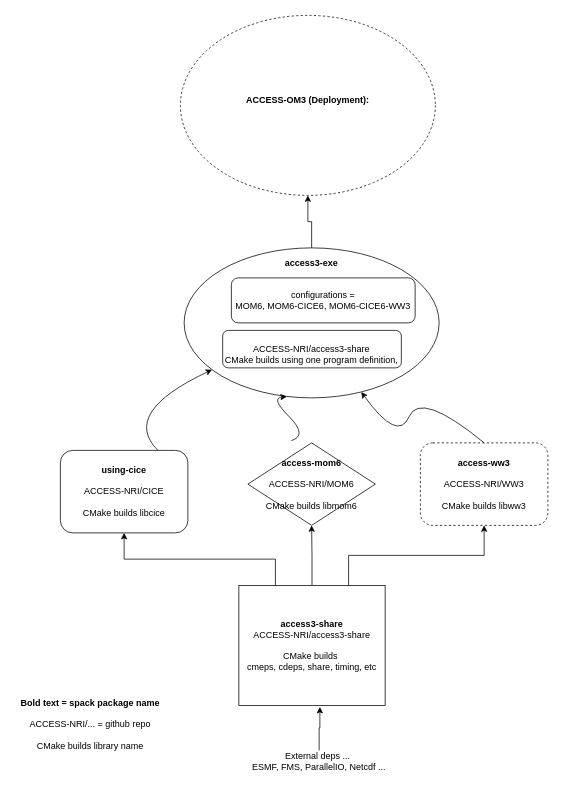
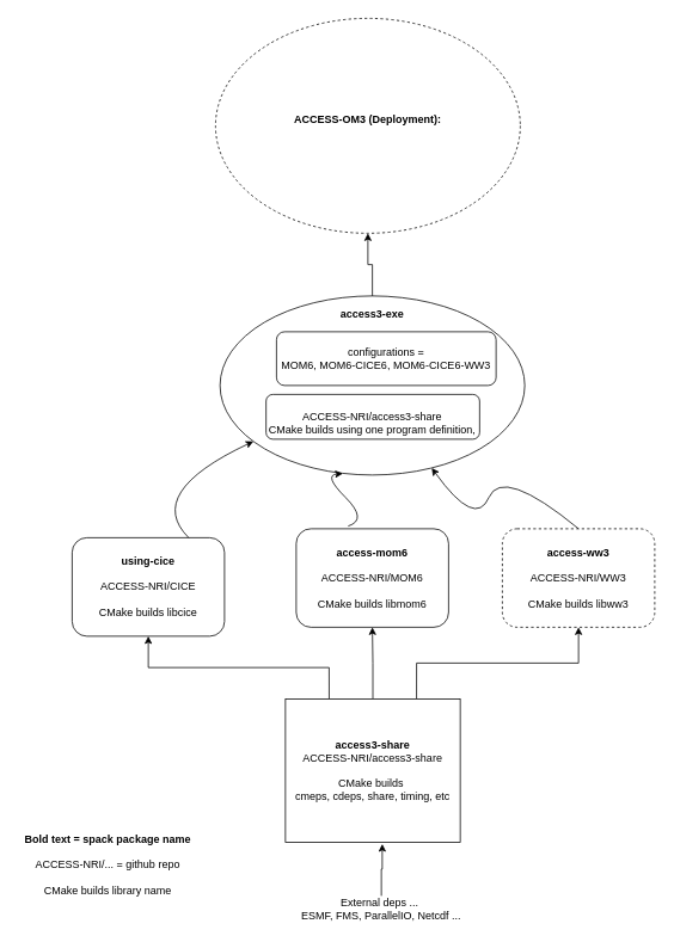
  <mxCell id="0" />
  <mxCell id="1" parent="0" />
  <mxCell id="2" value="" style="edgeStyle=orthogonalEdgeStyle;rounded=0;orthogonalLoop=1;jettySize=auto;html=1;" edge="1" parent="1" source="3" target="4"><mxGeometry relative="1" as="geometry" /></mxCell>
  <mxCell id="3" value="&lt;b&gt;access3-exe&lt;/b&gt;" style="ellipse;whiteSpace=wrap;html=1;spacingTop=0;spacingBottom=160;" vertex="1" parent="1"><mxGeometry x="245" y="330" width="340" height="200" as="geometry" /></mxCell>
  <mxCell id="4" value="&lt;div&gt;&lt;b&gt;ACCESS-OM3 (Deployment):&lt;/b&gt;&lt;/div&gt;&lt;div&gt;&lt;br&gt;&lt;/div&gt;" style="ellipse;whiteSpace=wrap;html=1;dashed=1;" vertex="1" parent="1"><mxGeometry x="240" y="20" width="340" height="240" as="geometry" /></mxCell>
  <mxCell id="5" value="configurations = &lt;br&gt;MOM6, MOM6-CICE6, MOM6-CICE6-WW3" style="rounded=1;whiteSpace=wrap;html=1;" vertex="1" parent="1"><mxGeometry x="308" y="370" width="245" height="60" as="geometry" /></mxCell>
  <mxCell id="6" value="&lt;div&gt;&lt;br&gt;&lt;/div&gt;&lt;div&gt;ACCESS-NRI/access3-share&lt;br&gt;&lt;/div&gt;&lt;div&gt;CMake builds using one program definition, &lt;/div&gt;" style="rounded=1;whiteSpace=wrap;html=1;" vertex="1" parent="1"><mxGeometry x="296.38" y="440" width="238.25" height="50" as="geometry" /></mxCell>
  <mxCell id="7" value="&lt;div&gt;&lt;b&gt;using-cice&lt;/b&gt;&lt;/div&gt;&lt;div&gt;&lt;b&gt;&lt;br&gt;&lt;/b&gt;&lt;/div&gt;&lt;div&gt;ACCESS-NRI/CICE&lt;/div&gt;&lt;div&gt;&lt;br&gt;&lt;/div&gt;&lt;div&gt;CMake builds libcice&lt;br&gt;&lt;/div&gt;" style="rounded=1;whiteSpace=wrap;html=1;" vertex="1" parent="1"><mxGeometry x="80" y="600" width="170" height="110" as="geometry" /></mxCell>
- <mxCell id="8" value="&lt;div&gt;&lt;b&gt;access-mom6&lt;/b&gt;&lt;/div&gt;&lt;div&gt;&lt;b&gt;&lt;br&gt;&lt;/b&gt;&lt;/div&gt;&lt;div&gt;ACCESS-NRI/MOM6&lt;/div&gt;&lt;div&gt;&lt;br&gt;&lt;/div&gt;&lt;div&gt;CMake builds libmom6&lt;br&gt;&lt;/div&gt;" style="rhombus;whiteSpace=wrap;html=1;" vertex="1" parent="1"><mxGeometry x="330" y="590" width="170" height="110" as="geometry" /></mxCell>
+ <mxCell id="8" value="&lt;div&gt;&lt;b&gt;access-mom6&lt;/b&gt;&lt;/div&gt;&lt;div&gt;&lt;b&gt;&lt;br&gt;&lt;/b&gt;&lt;/div&gt;&lt;div&gt;ACCESS-NRI/MOM6&lt;/div&gt;&lt;div&gt;&lt;br&gt;&lt;/div&gt;&lt;div&gt;CMake builds libmom6&lt;br&gt;&lt;/div&gt;" style="rounded=1;whiteSpace=wrap;html=1;" vertex="1" parent="1"><mxGeometry x="330" y="590" width="170" height="110" as="geometry" /></mxCell>
  <mxCell id="9" value="&lt;div&gt;&lt;b&gt;access-ww3&lt;/b&gt;&lt;/div&gt;&lt;div&gt;&lt;b&gt;&lt;br&gt;&lt;/b&gt;&lt;/div&gt;&lt;div&gt;ACCESS-NRI/WW3&lt;/div&gt;&lt;div&gt;&lt;br&gt;&lt;/div&gt;&lt;div&gt;CMake builds libww3&lt;br&gt;&lt;/div&gt;" style="rounded=1;whiteSpace=wrap;html=1;dashed=1;" vertex="1" parent="1"><mxGeometry x="560" y="590" width="170" height="110" as="geometry" /></mxCell>
  <mxCell id="10" style="edgeStyle=orthogonalEdgeStyle;rounded=0;orthogonalLoop=1;jettySize=auto;html=1;exitX=0.5;exitY=0;exitDx=0;exitDy=0;entryX=0.5;entryY=1;entryDx=0;entryDy=0;" edge="1" parent="1" source="13" target="8"><mxGeometry relative="1" as="geometry" /></mxCell>
  <mxCell id="11" style="edgeStyle=orthogonalEdgeStyle;rounded=0;orthogonalLoop=1;jettySize=auto;html=1;exitX=0.25;exitY=0;exitDx=0;exitDy=0;" edge="1" parent="1" source="13" target="7"><mxGeometry relative="1" as="geometry" /></mxCell>
  <mxCell id="12" style="edgeStyle=orthogonalEdgeStyle;rounded=0;orthogonalLoop=1;jettySize=auto;html=1;exitX=0.75;exitY=0;exitDx=0;exitDy=0;entryX=0.5;entryY=1;entryDx=0;entryDy=0;" edge="1" parent="1" source="13" target="9"><mxGeometry relative="1" as="geometry" /></mxCell>
  <mxCell id="13" value="&lt;div&gt;&lt;b&gt;access3-share&lt;/b&gt;&lt;/div&gt;&lt;div&gt;ACCESS-NRI/access3-share&lt;/div&gt;&lt;div&gt;&lt;br&gt;&lt;/div&gt;&lt;div&gt;CMake builds&amp;nbsp;&lt;/div&gt;&lt;div&gt;cmeps, cdeps, share, timing, etc&lt;br&gt;&lt;/div&gt;" style="rounded=0;whiteSpace=wrap;html=1;" vertex="1" parent="1"><mxGeometry x="318" y="780" width="195" height="160" as="geometry" /></mxCell>
  <mxCell id="14" value="&lt;div&gt;External deps ...&amp;nbsp;&lt;/div&gt;&lt;div&gt;ESMF, FMS, ParallelIO, Netcdf ...&lt;/div&gt;" style="text;html=1;align=center;verticalAlign=middle;whiteSpace=wrap;rounded=0;" vertex="1" parent="1"><mxGeometry x="280" y="1000" width="290" height="30" as="geometry" /></mxCell>
  <mxCell id="15" style="edgeStyle=orthogonalEdgeStyle;rounded=0;orthogonalLoop=1;jettySize=auto;html=1;exitX=0.5;exitY=0;exitDx=0;exitDy=0;entryX=0.554;entryY=1.013;entryDx=0;entryDy=0;entryPerimeter=0;" edge="1" parent="1" source="14" target="13"><mxGeometry relative="1" as="geometry" /></mxCell>
  <mxCell id="16" value="" style="curved=1;endArrow=classic;html=1;rounded=0;exitX=0.5;exitY=0;exitDx=0;exitDy=0;" edge="1" parent="1" source="9" target="3"><mxGeometry width="50" height="50" relative="1" as="geometry"><mxPoint x="550" y="780" as="sourcePoint" /><mxPoint x="600" y="730" as="targetPoint" /><Array as="points"><mxPoint x="560" y="520" /><mxPoint x="530" y="590" /></Array></mxGeometry></mxCell>
  <mxCell id="17" value="" style="curved=1;endArrow=classic;html=1;rounded=0;" edge="1" parent="1" target="3"><mxGeometry width="50" height="50" relative="1" as="geometry"><mxPoint x="210" y="600" as="sourcePoint" /><mxPoint x="210" y="550" as="targetPoint" /><Array as="points"><mxPoint x="210" y="600" /><mxPoint x="160" y="550" /></Array></mxGeometry></mxCell>
  <mxCell id="18" value="" style="curved=1;endArrow=classic;html=1;rounded=0;exitX=0.341;exitY=-0.027;exitDx=0;exitDy=0;exitPerimeter=0;entryX=0.403;entryY=0.992;entryDx=0;entryDy=0;entryPerimeter=0;" edge="1" parent="1" source="8" target="3"><mxGeometry width="50" height="50" relative="1" as="geometry"><mxPoint x="360" y="580" as="sourcePoint" /><mxPoint x="410" y="530" as="targetPoint" /><Array as="points"><mxPoint x="410" y="580" /><mxPoint x="360" y="530" /></Array></mxGeometry></mxCell>
  <mxCell id="19" value="&lt;div&gt;Bold text = spack package name&lt;/div&gt;&lt;div&gt;&lt;br&gt;&lt;/div&gt;&lt;div&gt;&lt;span style=&quot;font-weight: normal;&quot;&gt;ACCESS-NRI/... = github repo&lt;/span&gt;&lt;/div&gt;&lt;div&gt;&lt;span style=&quot;font-weight: normal;&quot;&gt;&lt;br&gt;&lt;/span&gt;&lt;/div&gt;&lt;div&gt;&lt;span style=&quot;font-weight: normal;&quot;&gt;CMake builds library name&lt;br&gt;&lt;/span&gt;&lt;/div&gt;" style="text;html=1;align=center;verticalAlign=middle;whiteSpace=wrap;rounded=0;fontStyle=1" vertex="1" parent="1"><mxGeometry x="20" y="950" width="200" height="30" as="geometry" /></mxCell>
